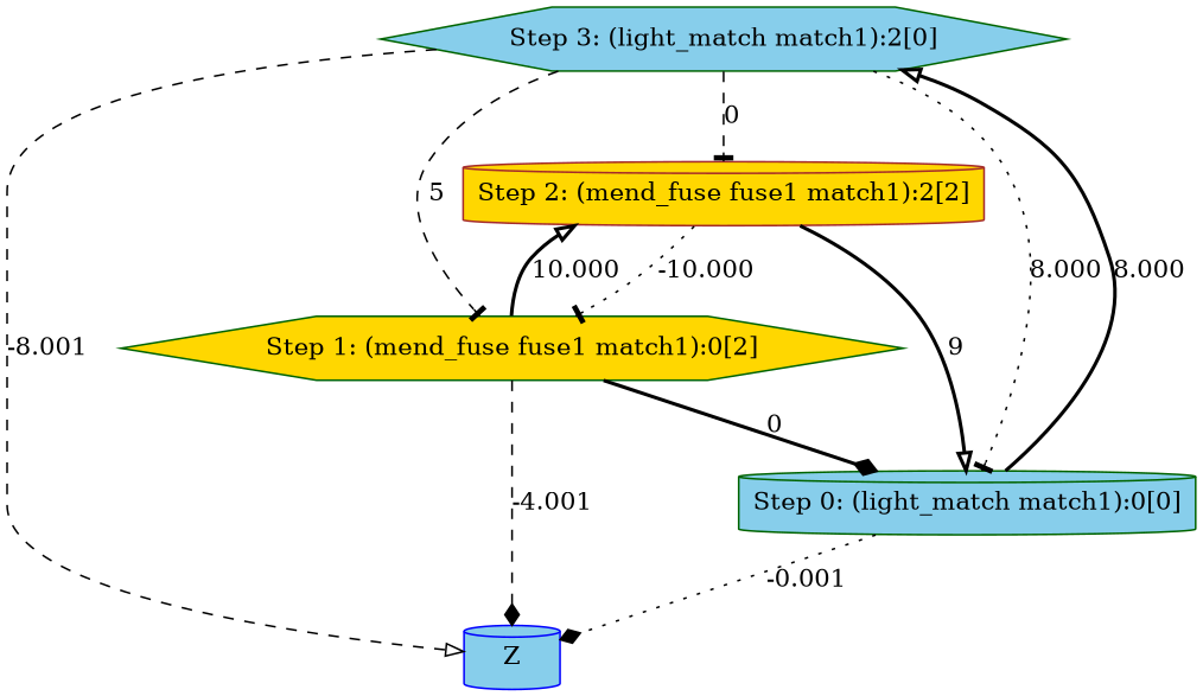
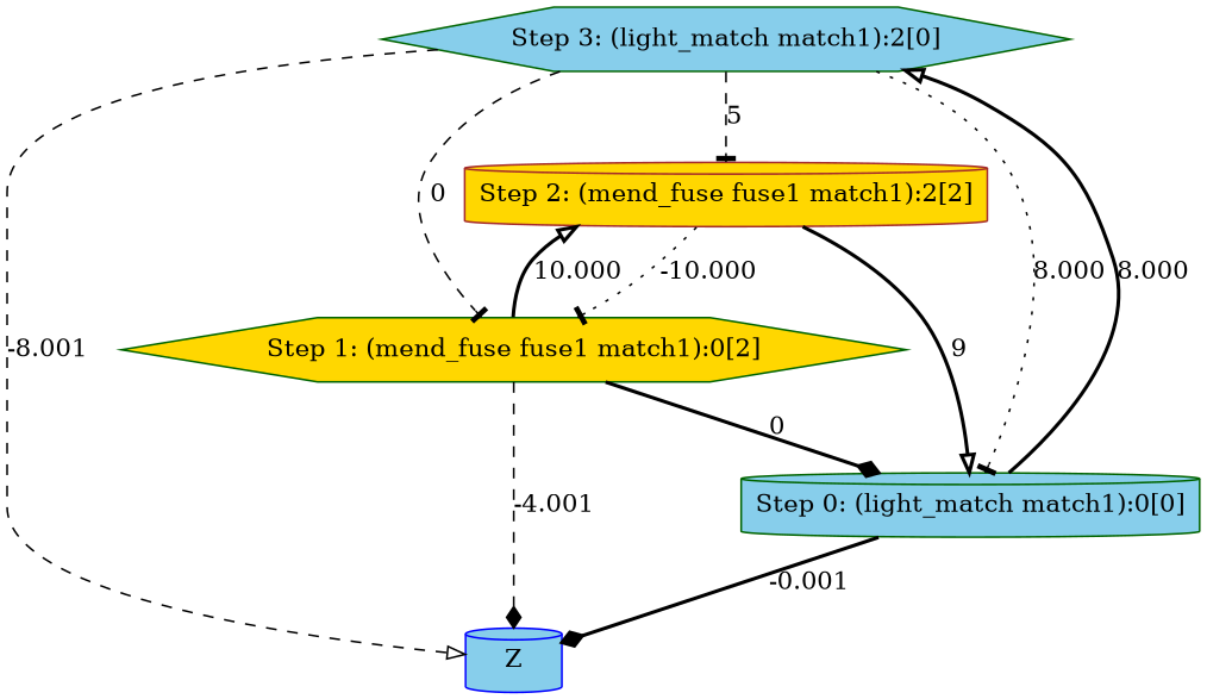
  digraph {
    node [color=darkgreen fillcolor=skyblue shape=cylinder style=filled]
    edge [arrowhead=tee style=bold]
    n1 [label="Step 3: (light_match match1):2[0]" shape=hexagon]
    n2 [color=brown fillcolor=gold label="Step 2: (mend_fuse fuse1 match1):2[2]"]
    n3 [fillcolor=gold label="Step 1: (mend_fuse fuse1 match1):0[2]" shape=hexagon]
    n4 [label="Step 0: (light_match match1):0[0]"]
    Z [color=blue]
-   n1 -> n2 [label=0 style=dashed]
-   n1 -> n3 [label=5 style=dashed]
+   n1 -> n2 [label=5 style=dashed]
+   n1 -> n3 [label=0 style=dashed]
    n1 -> n4 [label=8.000 style=dotted]
    n1 -> Z [arrowhead=onormal label=-8.001 style=dashed]
    n2 -> n3 [label=-10.000 style=dotted]
    n2 -> n4 [arrowhead=onormal label=9]
    n3 -> n2 [arrowhead=onormal label=10.000]
    n3 -> n4 [arrowhead=diamond label=0]
    n3 -> Z [arrowhead=diamond label=-4.001 style=dashed]
    n4 -> n1 [arrowhead=onormal label=8.000]
-   n4 -> Z [arrowhead=diamond label=-0.001 style=dotted]
+   n4 -> Z [arrowhead=diamond label=-0.001]
  }
